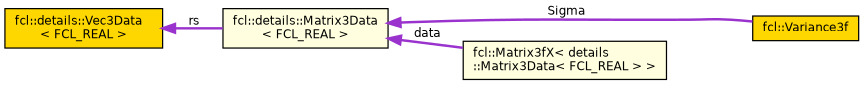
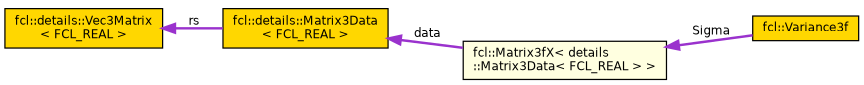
  digraph {
    fontname="DejaVu Sans"
    rankdir=LR
    node [color=black fillcolor=gold fontname="DejaVu Sans" fontsize=10 shape=record style=filled]
    edge [color=darkorchid3 dir=back fontname="DejaVu Sans" fontsize=10 labelfontname=FreeSans labelfontsize=10 style=bold]
    n1 [fontcolor=black height=0.2 label="fcl::Variance3f" width=0.4]
-   n2 [height=0.2 label="fcl::details::Vec3Data\l\< FCL_REAL \>" width=0.4]
-   n3 [fillcolor=lightyellow height=0.2 label="fcl::details::Matrix3Data\l\< FCL_REAL \>" width=0.4]
+   n2 [height=0.2 label="fcl::details::Vec3Matrix\l\< FCL_REAL \>" width=0.4]
+   n3 [height=0.2 label="fcl::details::Matrix3Data\l\< FCL_REAL \>" width=0.4]
    n4 [fillcolor=lightyellow height=0.2 label="fcl::Matrix3fX\< details\l::Matrix3Data\< FCL_REAL \> \>" width=0.4]
    n2 -> n3 [label=" rs"]
    n3 -> n4 [label=" data"]
-   n3 -> n1 [label=" Sigma"]
+   n4 -> n1 [label=" Sigma"]
  }
